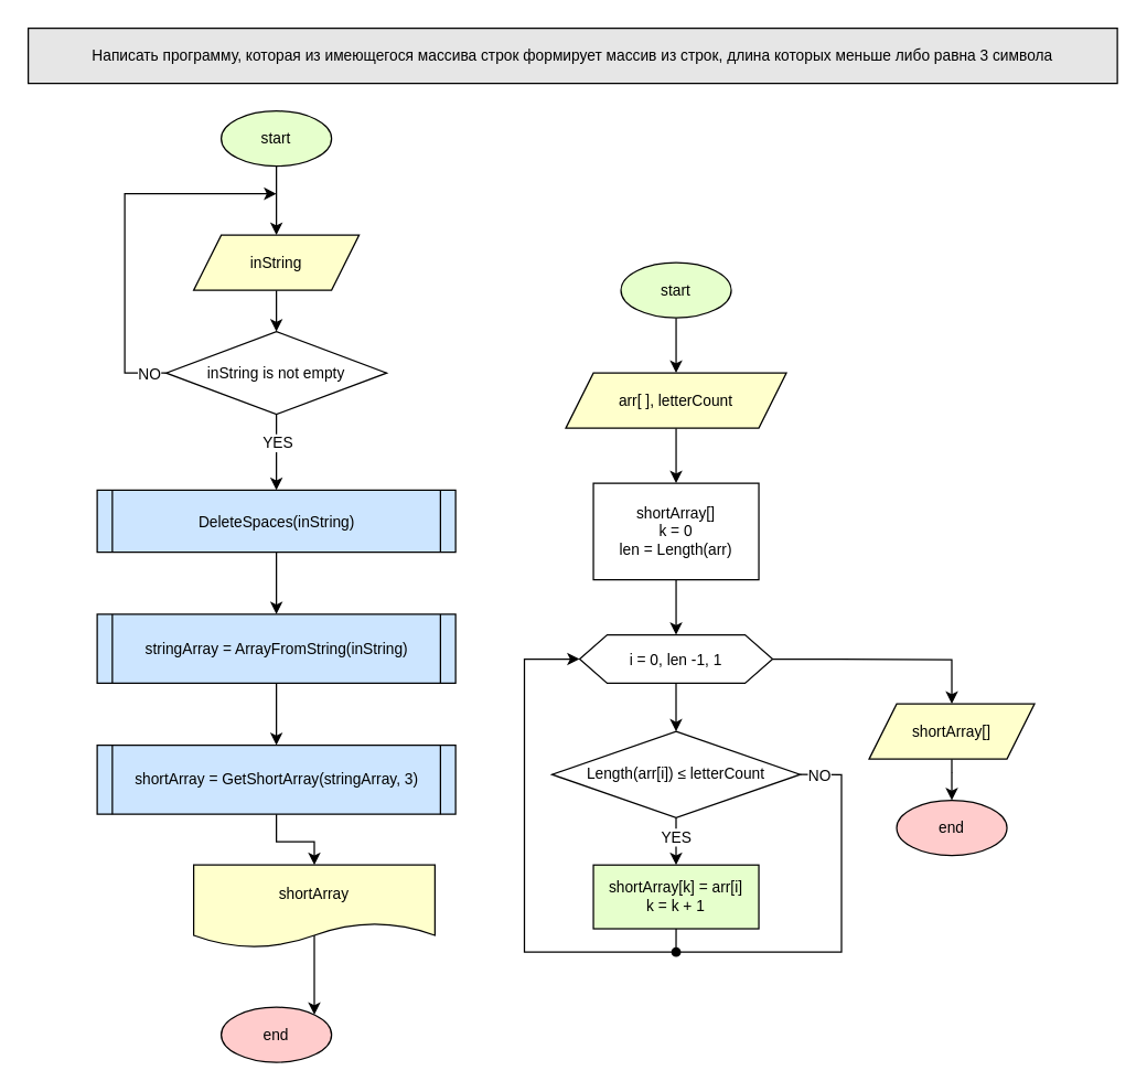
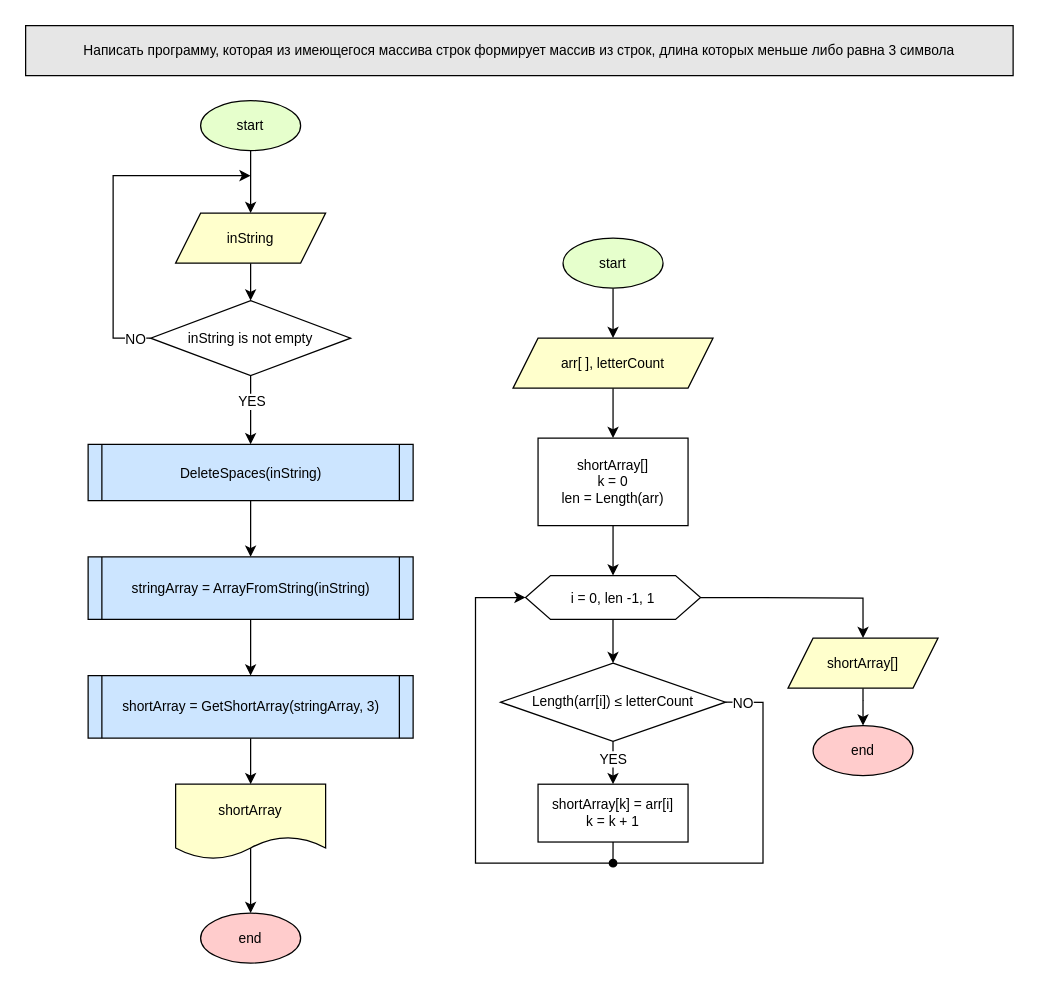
  <mxCell id="0" />
  <mxCell id="1" parent="0" />
  <mxCell id="2" value="" style="edgeStyle=orthogonalEdgeStyle;rounded=0;orthogonalLoop=1;jettySize=auto;html=1;fillColor=#FFFFFF;strokeColor=#000000;fontColor=#000000;labelBackgroundColor=none;" edge="1" parent="1" source="3" target="5"><mxGeometry relative="1" as="geometry" /></mxCell>
  <mxCell id="3" value="start" style="ellipse;whiteSpace=wrap;html=1;fillColor=#E6FFCC;fontSize=11;strokeColor=#000000;fontColor=#000000;rounded=0;labelBackgroundColor=none;endArrow=classic;" vertex="1" parent="1"><mxGeometry x="160" y="80" width="80" height="40" as="geometry" /></mxCell>
  <mxCell id="4" value="" style="edgeStyle=orthogonalEdgeStyle;rounded=0;orthogonalLoop=1;jettySize=auto;html=1;fillColor=#FFFFFF;strokeColor=#000000;fontColor=#000000;labelBackgroundColor=none;" edge="1" parent="1" source="5" target="10"><mxGeometry relative="1" as="geometry" /></mxCell>
  <mxCell id="5" value="inString" style="shape=parallelogram;perimeter=parallelogramPerimeter;whiteSpace=wrap;html=1;fixedSize=1;fillColor=#FFFFCC;fontSize=11;strokeColor=#000000;fontColor=#000000;rounded=0;labelBackgroundColor=none;endArrow=classic;" vertex="1" parent="1"><mxGeometry x="140" y="170" width="120" height="40" as="geometry" /></mxCell>
  <mxCell id="6" style="edgeStyle=orthogonalEdgeStyle;rounded=0;orthogonalLoop=1;jettySize=auto;html=1;exitX=0;exitY=0.5;exitDx=0;exitDy=0;fillColor=#FFFFFF;strokeColor=#000000;fontColor=#000000;labelBackgroundColor=none;" edge="1" parent="1" source="10"><mxGeometry relative="1" as="geometry"><mxPoint x="200" y="140" as="targetPoint" /><Array as="points"><mxPoint x="90" y="270" /><mxPoint x="90" y="140" /></Array></mxGeometry></mxCell>
  <mxCell id="7" value="NO" style="edgeLabel;html=1;align=center;verticalAlign=middle;resizable=0;points=[];fillColor=#FFFFFF;strokeColor=#000000;fontColor=#000000;rounded=0;labelBackgroundColor=#FFFFFF;endArrow=classic;" vertex="1" connectable="0" parent="6"><mxGeometry x="-0.85" y="-1" relative="1" as="geometry"><mxPoint x="7" y="1" as="offset" /></mxGeometry></mxCell>
  <mxCell id="8" value="" style="edgeStyle=orthogonalEdgeStyle;rounded=0;orthogonalLoop=1;jettySize=auto;html=1;entryX=0.5;entryY=0;entryDx=0;entryDy=0;fillColor=#FFFFFF;strokeColor=#000000;fontColor=#000000;labelBackgroundColor=none;" edge="1" parent="1" source="10" target="12"><mxGeometry relative="1" as="geometry"><mxPoint x="200" y="360" as="targetPoint" /></mxGeometry></mxCell>
  <mxCell id="9" value="YES" style="edgeLabel;html=1;align=center;verticalAlign=middle;resizable=0;points=[];fillColor=#FFFFFF;strokeColor=#000000;fontColor=#000000;rounded=0;labelBackgroundColor=#FFFFFF;endArrow=classic;" vertex="1" connectable="0" parent="8"><mxGeometry x="-0.272" relative="1" as="geometry"><mxPoint as="offset" /></mxGeometry></mxCell>
  <mxCell id="10" value="inString is not empty" style="rhombus;whiteSpace=wrap;html=1;fontSize=11;fillColor=#FFFFFF;strokeColor=#000000;fontColor=#000000;rounded=0;labelBackgroundColor=none;endArrow=classic;" vertex="1" parent="1"><mxGeometry x="120" y="240" width="160" height="60" as="geometry" /></mxCell>
  <mxCell id="11" value="" style="edgeStyle=orthogonalEdgeStyle;rounded=0;orthogonalLoop=1;jettySize=auto;html=1;fillColor=#FFFFFF;strokeColor=#000000;fontColor=#000000;labelBackgroundColor=none;" edge="1" parent="1" source="12" target="14"><mxGeometry relative="1" as="geometry" /></mxCell>
  <mxCell id="12" value="&lt;span style=&quot;&quot;&gt;DeleteSpaces(inString)&lt;/span&gt;" style="shape=process;whiteSpace=wrap;html=1;backgroundOutline=1;size=0.041;fillColor=#CCE5FF;fontSize=11;strokeColor=#000000;fontColor=#000000;rounded=0;labelBackgroundColor=none;endArrow=classic;" vertex="1" parent="1"><mxGeometry x="70" y="355" width="260" height="45" as="geometry" /></mxCell>
  <mxCell id="13" value="" style="edgeStyle=orthogonalEdgeStyle;rounded=0;orthogonalLoop=1;jettySize=auto;html=1;fillColor=#FFFFFF;strokeColor=#000000;fontColor=#000000;labelBackgroundColor=none;" edge="1" parent="1" source="14" target="17"><mxGeometry relative="1" as="geometry" /></mxCell>
  <mxCell id="14" value="&lt;span style=&quot;&quot;&gt;stringArray = ArrayFromString(inString)&lt;/span&gt;" style="shape=process;whiteSpace=wrap;html=1;backgroundOutline=1;size=0.041;fillColor=#CCE5FF;fontSize=11;strokeColor=#000000;fontColor=#000000;rounded=0;labelBackgroundColor=none;endArrow=classic;" vertex="1" parent="1"><mxGeometry x="70" y="445" width="260" height="50" as="geometry" /></mxCell>
  <mxCell id="15" value="" style="edgeStyle=orthogonalEdgeStyle;rounded=0;orthogonalLoop=1;jettySize=auto;html=1;exitX=0.5;exitY=0.852;exitDx=0;exitDy=0;exitPerimeter=0;fillColor=#FFFFFF;strokeColor=#000000;fontColor=#000000;labelBackgroundColor=none;" edge="1" parent="1" source="19" target="18"><mxGeometry relative="1" as="geometry"><Array as="points"><mxPoint x="200" y="740" /><mxPoint x="200" y="740" /></Array></mxGeometry></mxCell>
  <mxCell id="16" style="edgeStyle=orthogonalEdgeStyle;rounded=0;orthogonalLoop=1;jettySize=auto;html=1;exitX=0.5;exitY=1;exitDx=0;exitDy=0;entryX=0.5;entryY=0;entryDx=0;entryDy=0;fillColor=#FFFFFF;strokeColor=#000000;fontColor=#000000;labelBackgroundColor=none;" edge="1" parent="1" source="17" target="19"><mxGeometry relative="1" as="geometry"><mxPoint x="320" y="720" as="targetPoint" /></mxGeometry></mxCell>
  <mxCell id="17" value="&lt;span style=&quot;&quot;&gt;shortArray = GetShortArray(stringArray, 3)&lt;/span&gt;" style="shape=process;whiteSpace=wrap;html=1;backgroundOutline=1;size=0.041;fillColor=#CCE5FF;fontSize=11;strokeColor=#000000;fontColor=#000000;rounded=0;labelBackgroundColor=none;endArrow=classic;" vertex="1" parent="1"><mxGeometry x="70" y="540" width="260" height="50" as="geometry" /></mxCell>
  <mxCell id="18" value="end" style="ellipse;whiteSpace=wrap;html=1;fillColor=#FFCCCC;fontSize=11;strokeColor=#000000;fontColor=#000000;rounded=0;labelBackgroundColor=none;endArrow=classic;" vertex="1" parent="1"><mxGeometry x="160" y="730" width="80" height="40" as="geometry" /></mxCell>
- <mxCell id="19" value="shortArray" style="shape=document;whiteSpace=wrap;html=1;boundedLbl=1;fillColor=#FFFFCC;fontSize=11;strokeColor=#000000;fontColor=#000000;rounded=0;labelBackgroundColor=none;endArrow=classic;" vertex="1" parent="1"><mxGeometry x="140" y="626.87" width="175" height="60" as="geometry" /></mxCell>
+ <mxCell id="19" value="shortArray" style="shape=document;whiteSpace=wrap;html=1;boundedLbl=1;fillColor=#FFFFCC;fontSize=11;strokeColor=#000000;fontColor=#000000;rounded=0;labelBackgroundColor=none;endArrow=classic;" vertex="1" parent="1"><mxGeometry x="140" y="626.87" width="120" height="60" as="geometry" /></mxCell>
  <mxCell id="20" value="" style="edgeStyle=orthogonalEdgeStyle;rounded=0;orthogonalLoop=1;jettySize=auto;html=1;fillColor=#FFFFFF;strokeColor=#000000;fontColor=#000000;labelBackgroundColor=none;" edge="1" parent="1" source="21" target="23"><mxGeometry relative="1" as="geometry" /></mxCell>
  <mxCell id="21" value="start" style="ellipse;whiteSpace=wrap;html=1;fillColor=#E6FFCC;fontSize=11;strokeColor=#000000;fontColor=#000000;rounded=0;labelBackgroundColor=none;endArrow=classic;" vertex="1" parent="1"><mxGeometry x="449.94" y="190" width="80" height="40" as="geometry" /></mxCell>
  <mxCell id="22" value="" style="edgeStyle=orthogonalEdgeStyle;rounded=0;orthogonalLoop=1;jettySize=auto;html=1;fillColor=#FFFFFF;strokeColor=#000000;fontColor=#000000;labelBackgroundColor=none;" edge="1" parent="1" source="23" target="25"><mxGeometry relative="1" as="geometry" /></mxCell>
  <mxCell id="23" value="arr[ ], letterCount" style="shape=parallelogram;perimeter=parallelogramPerimeter;whiteSpace=wrap;html=1;fixedSize=1;fillColor=#FFFFCC;fontSize=11;strokeColor=#000000;fontColor=#000000;rounded=0;labelBackgroundColor=none;endArrow=classic;" vertex="1" parent="1"><mxGeometry x="409.94" y="270" width="160" height="40" as="geometry" /></mxCell>
  <mxCell id="24" value="" style="edgeStyle=orthogonalEdgeStyle;rounded=0;orthogonalLoop=1;jettySize=auto;html=1;fillColor=#FFFFFF;strokeColor=#000000;fontColor=#000000;labelBackgroundColor=none;" edge="1" parent="1" source="25" target="28"><mxGeometry relative="1" as="geometry" /></mxCell>
  <mxCell id="25" value="shortArray[]&lt;br&gt;k = 0&lt;br&gt;len = Length(arr)" style="whiteSpace=wrap;html=1;fillColor=#FFFFFF;fontSize=11;strokeColor=#000000;fontColor=#000000;rounded=0;labelBackgroundColor=none;endArrow=classic;" vertex="1" parent="1"><mxGeometry x="429.94" y="350" width="120" height="70" as="geometry" /></mxCell>
  <mxCell id="26" value="" style="edgeStyle=orthogonalEdgeStyle;rounded=0;orthogonalLoop=1;jettySize=auto;html=1;fillColor=#FFFFFF;strokeColor=#000000;fontColor=#000000;labelBackgroundColor=none;" edge="1" parent="1" source="28" target="33"><mxGeometry relative="1" as="geometry" /></mxCell>
  <mxCell id="27" value="" style="edgeStyle=orthogonalEdgeStyle;rounded=0;orthogonalLoop=1;jettySize=auto;html=1;endArrow=classic;endFill=1;entryX=0.5;entryY=0;entryDx=0;entryDy=0;fillColor=#FFFFFF;strokeColor=#000000;fontColor=#000000;labelBackgroundColor=none;" edge="1" parent="1" source="28" target="37"><mxGeometry relative="1" as="geometry"><Array as="points"><mxPoint x="599.94" y="478" /><mxPoint x="699.94" y="478" /></Array></mxGeometry></mxCell>
  <mxCell id="28" value="i = 0, len -1, 1" style="shape=hexagon;perimeter=hexagonPerimeter2;whiteSpace=wrap;html=1;fixedSize=1;fontSize=11;fillColor=#FFFFFF;strokeColor=#000000;fontColor=#000000;rounded=0;labelBackgroundColor=none;endArrow=classic;" vertex="1" parent="1"><mxGeometry x="419.94" y="460" width="140" height="35" as="geometry" /></mxCell>
  <mxCell id="29" value="" style="edgeStyle=orthogonalEdgeStyle;rounded=0;orthogonalLoop=1;jettySize=auto;html=1;fillColor=#FFFFFF;strokeColor=#000000;fontColor=#000000;labelBackgroundColor=none;" edge="1" parent="1" source="33" target="35"><mxGeometry relative="1" as="geometry" /></mxCell>
  <mxCell id="30" value="YES" style="edgeLabel;html=1;align=center;verticalAlign=middle;resizable=0;points=[];fillColor=#FFFFFF;strokeColor=#000000;fontColor=#000000;rounded=0;labelBackgroundColor=#FFFFFF;endArrow=classic;" vertex="1" connectable="0" parent="29"><mxGeometry x="-0.754" relative="1" as="geometry"><mxPoint y="8" as="offset" /></mxGeometry></mxCell>
  <mxCell id="31" style="edgeStyle=orthogonalEdgeStyle;rounded=0;orthogonalLoop=1;jettySize=auto;html=1;exitX=1;exitY=0.5;exitDx=0;exitDy=0;endArrow=oval;endFill=1;fillColor=#FFFFFF;strokeColor=#000000;fontColor=#000000;labelBackgroundColor=none;" edge="1" parent="1" source="33"><mxGeometry relative="1" as="geometry"><mxPoint x="489.94" y="690" as="targetPoint" /><Array as="points"><mxPoint x="609.94" y="561" /><mxPoint x="609.94" y="690" /></Array></mxGeometry></mxCell>
  <mxCell id="32" value="NO" style="edgeLabel;html=1;align=center;verticalAlign=middle;resizable=0;points=[];fillColor=#FFFFFF;strokeColor=#000000;fontColor=#000000;rounded=0;labelBackgroundColor=#FFFFFF;endArrow=classic;" vertex="1" connectable="0" parent="31"><mxGeometry x="-0.951" relative="1" as="geometry"><mxPoint x="7" as="offset" /></mxGeometry></mxCell>
  <mxCell id="33" value="Length(arr[i])&amp;nbsp;≤ letterCount" style="rhombus;whiteSpace=wrap;html=1;fontSize=11;fillColor=#FFFFFF;strokeColor=#000000;fontColor=#000000;rounded=0;labelBackgroundColor=none;endArrow=classic;" vertex="1" parent="1"><mxGeometry x="399.94" y="530" width="180" height="62.5" as="geometry" /></mxCell>
  <mxCell id="34" style="edgeStyle=orthogonalEdgeStyle;rounded=0;orthogonalLoop=1;jettySize=auto;html=1;exitX=0.5;exitY=1;exitDx=0;exitDy=0;entryX=0;entryY=0.5;entryDx=0;entryDy=0;fillColor=#FFFFFF;strokeColor=#000000;fontColor=#000000;labelBackgroundColor=none;" edge="1" parent="1" source="35" target="28"><mxGeometry relative="1" as="geometry"><mxPoint x="369.94" y="330" as="targetPoint" /><Array as="points"><mxPoint x="489.94" y="690" /><mxPoint x="379.94" y="690" /><mxPoint x="379.94" y="478" /></Array></mxGeometry></mxCell>
- <mxCell id="35" value="shortArray[k] = arr[i]&lt;br&gt;k = k + 1" style="whiteSpace=wrap;html=1;fontSize=11;fillColor=#e6ffcc;strokeColor=#000000;fontColor=#000000;rounded=0;labelBackgroundColor=none;endArrow=classic;" vertex="1" parent="1"><mxGeometry x="429.94" y="626.87" width="120" height="46.25" as="geometry" /></mxCell>
+ <mxCell id="35" value="shortArray[k] = arr[i]&lt;br&gt;k = k + 1" style="whiteSpace=wrap;html=1;fontSize=11;fillColor=#FFFFFF;strokeColor=#000000;fontColor=#000000;rounded=0;labelBackgroundColor=none;endArrow=classic;" vertex="1" parent="1"><mxGeometry x="429.94" y="626.87" width="120" height="46.25" as="geometry" /></mxCell>
  <mxCell id="36" value="" style="edgeStyle=orthogonalEdgeStyle;rounded=0;orthogonalLoop=1;jettySize=auto;html=1;endArrow=classic;endFill=1;fillColor=#FFFFFF;strokeColor=#000000;fontColor=#000000;labelBackgroundColor=none;" edge="1" parent="1" source="37" target="38"><mxGeometry relative="1" as="geometry" /></mxCell>
  <mxCell id="37" value="shortArray[]" style="shape=parallelogram;perimeter=parallelogramPerimeter;whiteSpace=wrap;html=1;fixedSize=1;fillColor=#FFFFCC;fontSize=11;strokeColor=#000000;fontColor=#000000;rounded=0;labelBackgroundColor=none;endArrow=classic;" vertex="1" parent="1"><mxGeometry x="629.94" y="510" width="120" height="40" as="geometry" /></mxCell>
  <mxCell id="38" value="end" style="ellipse;whiteSpace=wrap;html=1;fillColor=#FFCCCC;fontSize=11;strokeColor=#000000;fontColor=#000000;rounded=0;labelBackgroundColor=none;endArrow=classic;" vertex="1" parent="1"><mxGeometry x="649.94" y="580" width="80" height="40" as="geometry" /></mxCell>
  <mxCell id="39" value="Написать программу, которая из имеющегося массива строк формирует массив из строк, длина которых меньше либо равна 3 символа" style="rounded=0;whiteSpace=wrap;html=1;fillColor=#E6E6E6;fontSize=11;strokeColor=#000000;fontColor=#000000;labelBackgroundColor=none;endArrow=classic;" vertex="1" parent="1"><mxGeometry x="20" y="20" width="790" height="40" as="geometry" /></mxCell>
